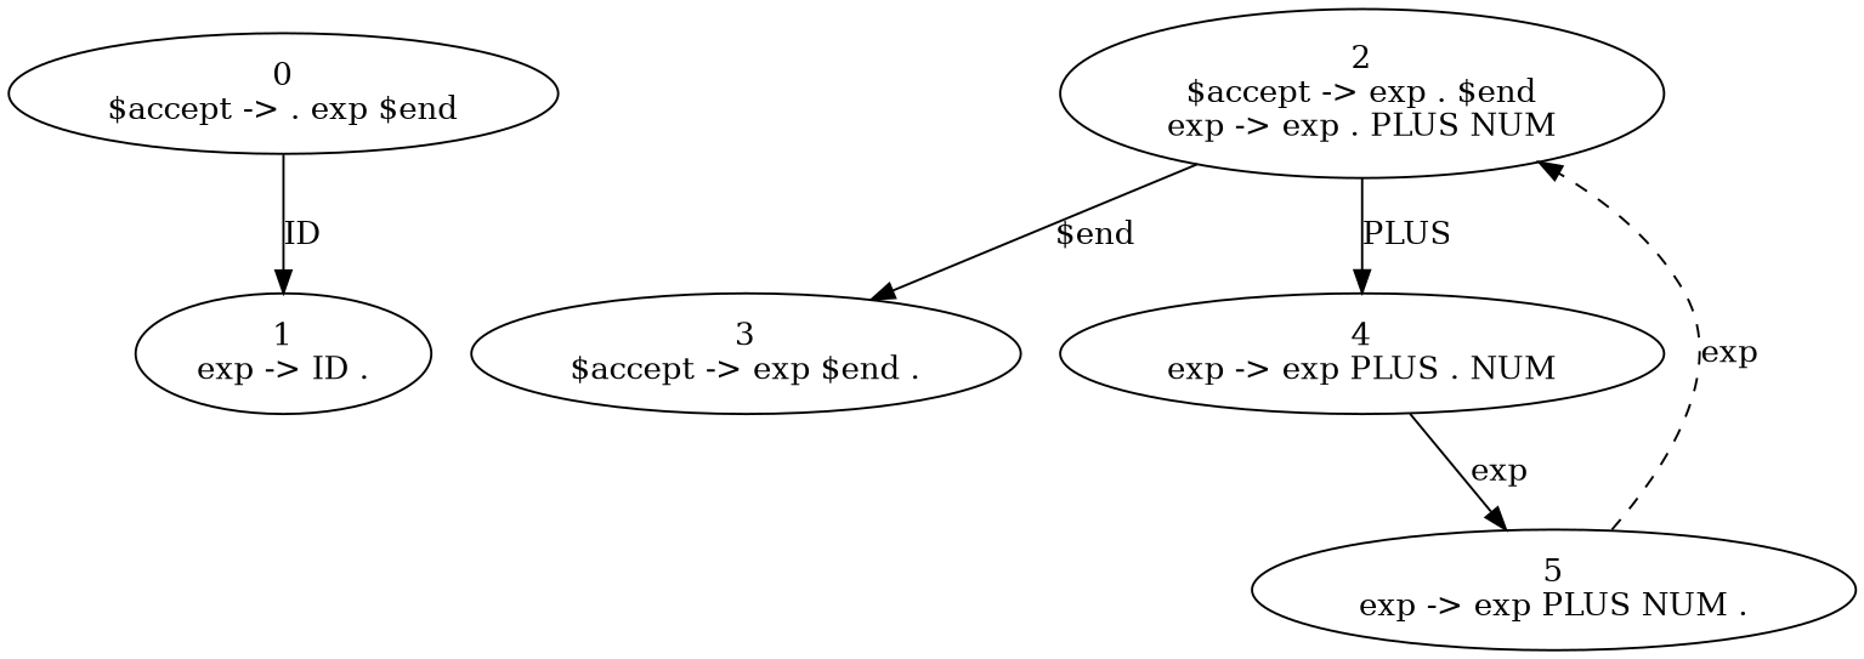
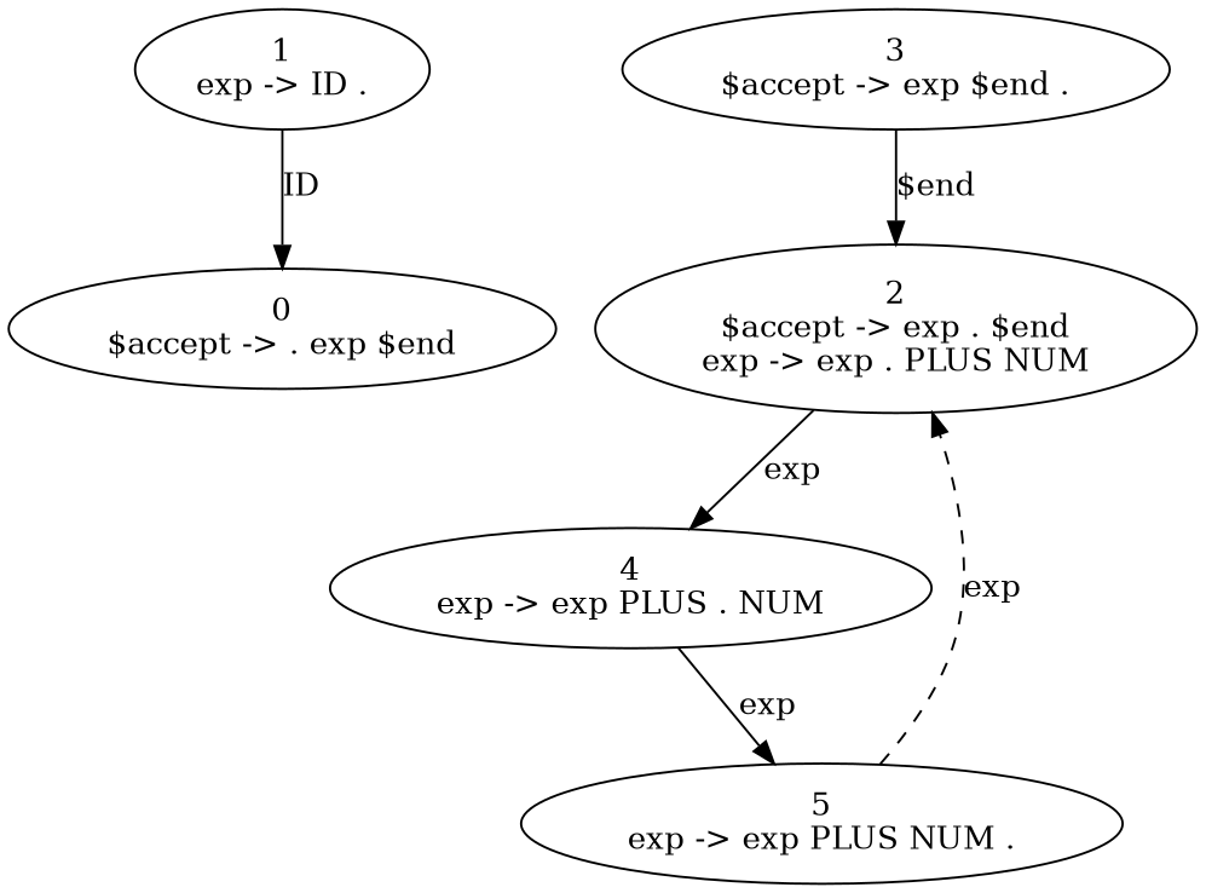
  digraph {
    edge [style=solid]
    n1 [label="0\n$accept -> . exp $end"]
    n2 [label="1\nexp -> ID ."]
    n3 [label="2\n$accept -> exp . $end\nexp -> exp . PLUS NUM"]
    n4 [label="3\n$accept -> exp $end ."]
    n5 [label="4\nexp -> exp PLUS . NUM"]
    n6 [label="5\nexp -> exp PLUS NUM ."]
-   n1 -> n2 [label=ID]
-   n3 -> n4 [label="$end"]
-   n3 -> n5 [label=PLUS]
+   n2 -> n1 [label=ID]
+   n4 -> n3 [label="$end"]
+   n3 -> n5 [label=exp]
    n5 -> n6 [label=exp]
    n6 -> n3 [label=exp style=dashed]
  }
